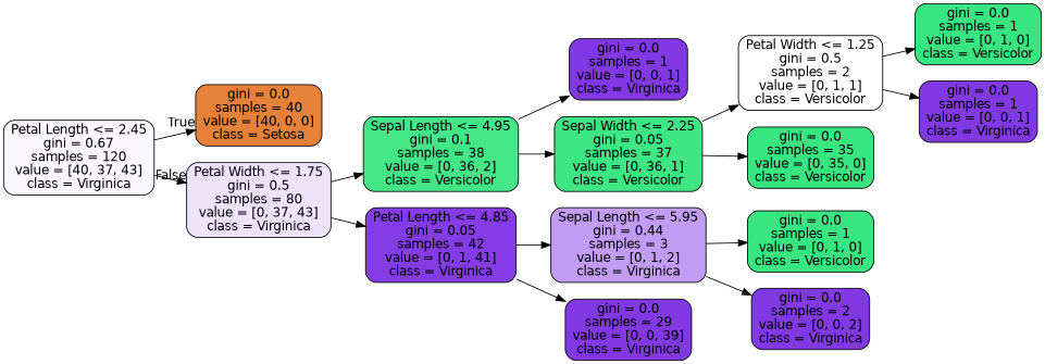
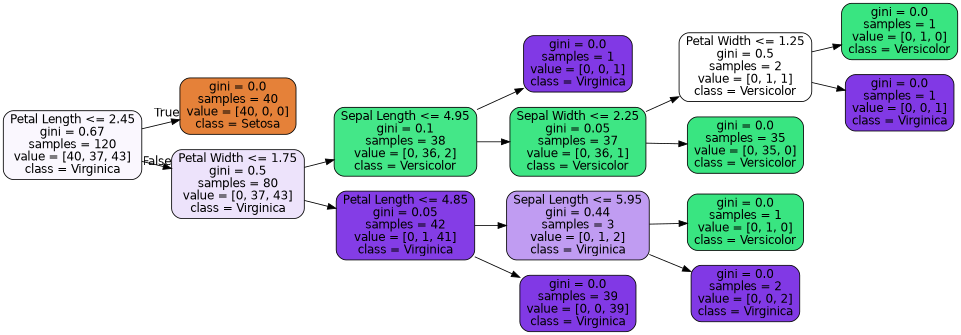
  digraph {
    rankdir=LR
    node [color=black fillcolor="#8139e5ff" fontname=helvetica shape=box style="filled, rounded"]
    edge [fontname=helvetica]
    n1 [fillcolor="#8139e50a" label="Petal Length <= 2.45\ngini = 0.67\nsamples = 120\nvalue = [40, 37, 43]\nclass = Virginica"]
    n2 [fillcolor="#e58139ff" label="gini = 0.0\nsamples = 40\nvalue = [40, 0, 0]\nclass = Setosa"]
    n3 [fillcolor="#8139e524" label="Petal Width <= 1.75\ngini = 0.5\nsamples = 80\nvalue = [0, 37, 43]\nclass = Virginica"]
    n4 [fillcolor="#39e581f1" label="Sepal Length <= 4.95\ngini = 0.1\nsamples = 38\nvalue = [0, 36, 2]\nclass = Versicolor"]
    n5 [fillcolor="#8139e5f9" label="Petal Length <= 4.85\ngini = 0.05\nsamples = 42\nvalue = [0, 1, 41]\nclass = Virginica"]
    n6 [label="gini = 0.0\nsamples = 1\nvalue = [0, 0, 1]\nclass = Virginica"]
    n7 [fillcolor="#39e581f8" label="Sepal Width <= 2.25\ngini = 0.05\nsamples = 37\nvalue = [0, 36, 1]\nclass = Versicolor"]
    n8 [fillcolor="#39e58100" label="Petal Width <= 1.25\ngini = 0.5\nsamples = 2\nvalue = [0, 1, 1]\nclass = Versicolor"]
    n9 [fillcolor="#39e581ff" label="gini = 0.0\nsamples = 35\nvalue = [0, 35, 0]\nclass = Versicolor"]
    n10 [fillcolor="#39e581ff" label="gini = 0.0\nsamples = 1\nvalue = [0, 1, 0]\nclass = Versicolor"]
    n11 [label="gini = 0.0\nsamples = 1\nvalue = [0, 0, 1]\nclass = Virginica"]
    n12 [fillcolor="#8139e57f" label="Sepal Length <= 5.95\ngini = 0.44\nsamples = 3\nvalue = [0, 1, 2]\nclass = Virginica"]
-   n13 [label="gini = 0.0\nsamples = 29\nvalue = [0, 0, 39]\nclass = Virginica"]
+   n13 [label="gini = 0.0\nsamples = 39\nvalue = [0, 0, 39]\nclass = Virginica"]
    n14 [fillcolor="#39e581ff" label="gini = 0.0\nsamples = 1\nvalue = [0, 1, 0]\nclass = Versicolor"]
    n15 [label="gini = 0.0\nsamples = 2\nvalue = [0, 0, 2]\nclass = Virginica"]
    n1 -> n2 [headlabel=True labelangle=45 labeldistance=2.5]
    n1 -> n3 [headlabel=False labelangle=-45 labeldistance=2.5]
    n3 -> n4
    n3 -> n5
    n4 -> n6
    n4 -> n7
    n5 -> n12
    n5 -> n13
    n7 -> n8
    n7 -> n9
    n8 -> n10
    n8 -> n11
    n12 -> n14
    n12 -> n15
  }
